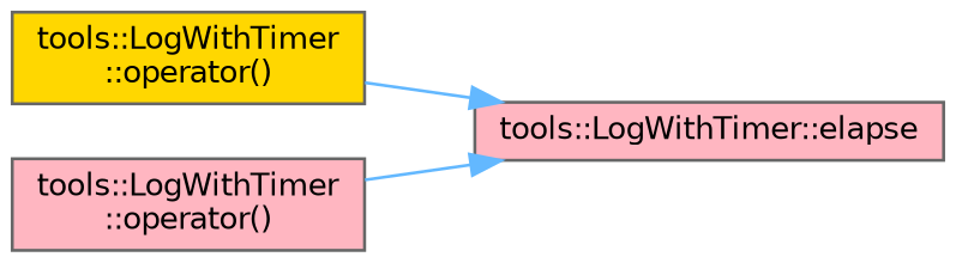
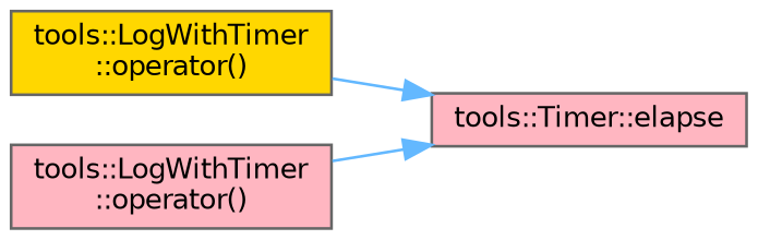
  digraph {
    rankdir=RL
    node [color=grey40 fillcolor=lightpink fontname=Helvetica fontsize=10 shape=box style=filled]
    edge [color=steelblue1 dir=back fontname=Helvetica fontsize=10 labelfontname=Helvetica labelfontsize=10 style=solid]
-   n1 [color=gray40 fontcolor=black height=0.2 label="tools::LogWithTimer::elapse" width=0.4]
+   n1 [color=gray40 fontcolor=black height=0.2 label="tools::Timer::elapse" width=0.4]
    n2 [fillcolor=gold height=0.2 label="tools::LogWithTimer\l::operator()" width=0.4]
    n3 [height=0.2 label="tools::LogWithTimer\l::operator()" width=0.4]
    n1 -> n2
    n1 -> n3
  }
